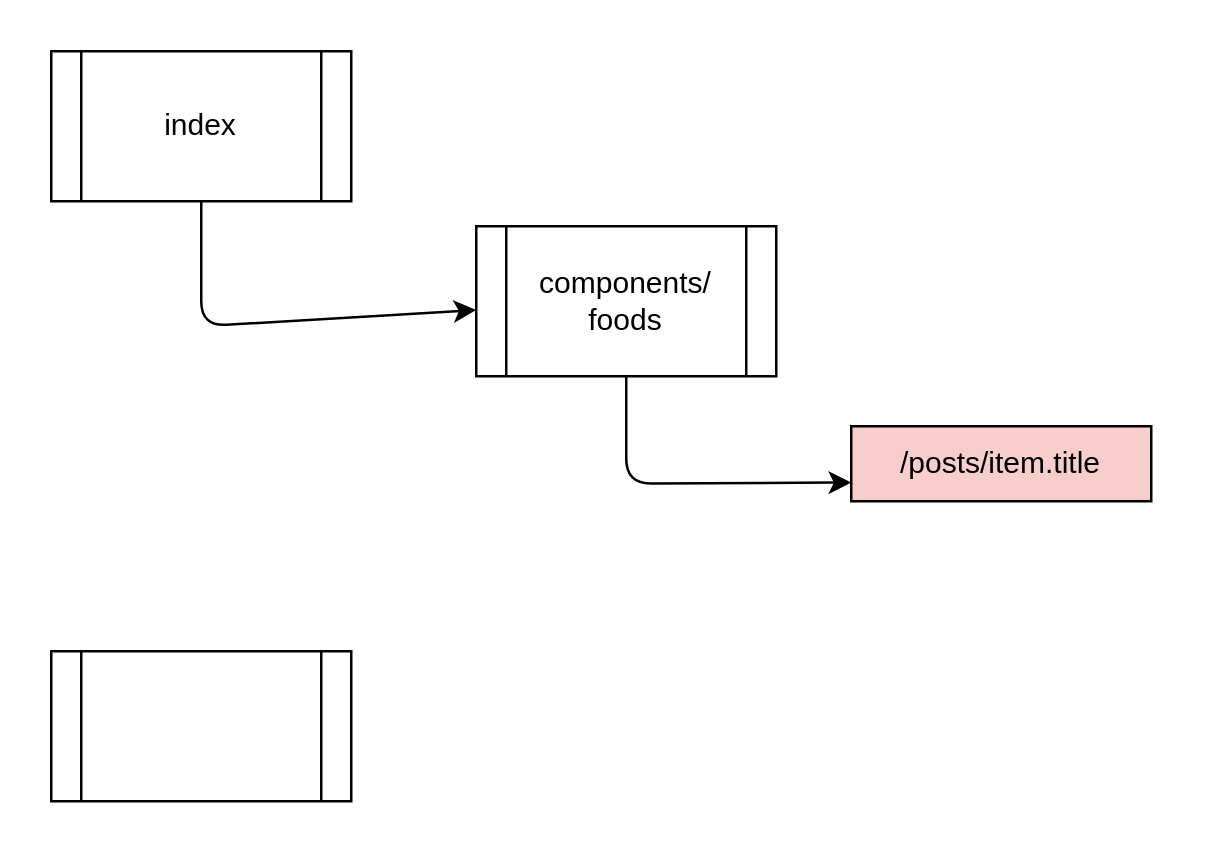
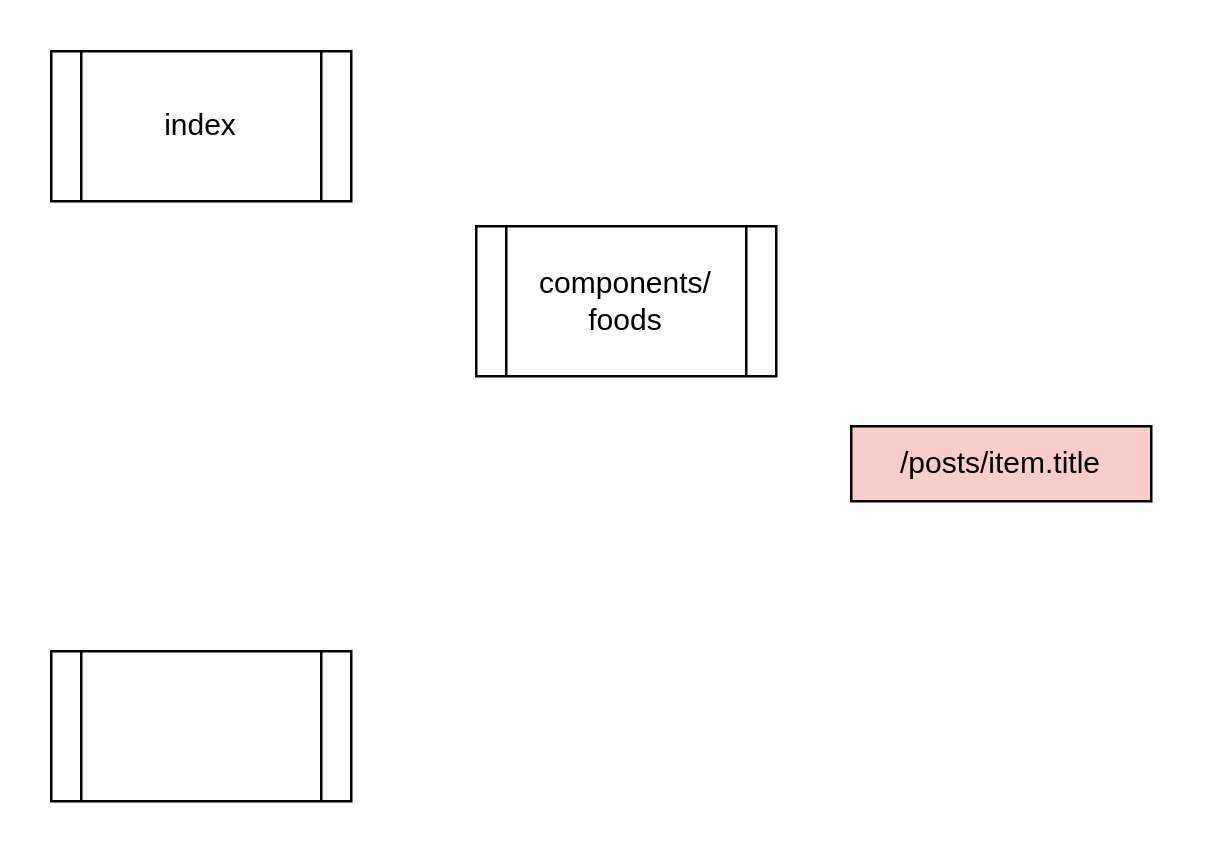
  <mxCell id="0" />
  <mxCell id="1" parent="0" />
- <mxCell id="2" style="edgeStyle=none;html=1;exitX=0.5;exitY=1;exitDx=0;exitDy=0;" edge="1" parent="1" source="3" target="5"><mxGeometry relative="1" as="geometry"><Array as="points"><mxPoint x="80" y="130" /></Array></mxGeometry></mxCell>
  <mxCell id="3" value="index" style="shape=process;whiteSpace=wrap;html=1;backgroundOutline=1;" vertex="1" parent="1"><mxGeometry x="20" y="20" width="120" height="60" as="geometry" /></mxCell>
- <mxCell id="4" style="edgeStyle=none;html=1;exitX=0.5;exitY=1;exitDx=0;exitDy=0;entryX=0;entryY=0.75;entryDx=0;entryDy=0;" edge="1" parent="1" source="5" target="6"><mxGeometry relative="1" as="geometry"><Array as="points"><mxPoint x="250" y="193" /></Array></mxGeometry></mxCell>
  <mxCell id="5" value="components/&lt;br&gt;foods" style="shape=process;whiteSpace=wrap;html=1;backgroundOutline=1;" vertex="1" parent="1"><mxGeometry x="190" y="90" width="120" height="60" as="geometry" /></mxCell>
  <mxCell id="6" value="/posts/item.title" style="rounded=0;whiteSpace=wrap;html=1;fillColor=#f8cecc;" vertex="1" parent="1"><mxGeometry x="340" y="170" width="120" height="30" as="geometry" /></mxCell>
  <mxCell id="7" value="" style="shape=process;whiteSpace=wrap;html=1;backgroundOutline=1;" vertex="1" parent="1"><mxGeometry x="20" y="260" width="120" height="60" as="geometry" /></mxCell>
